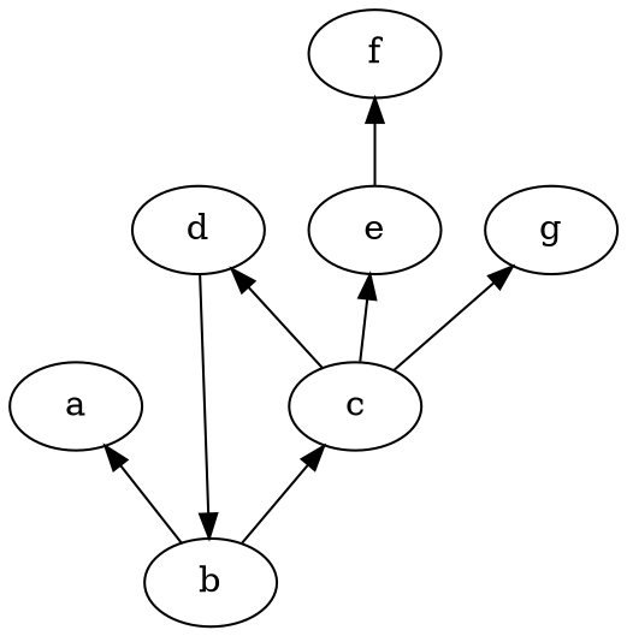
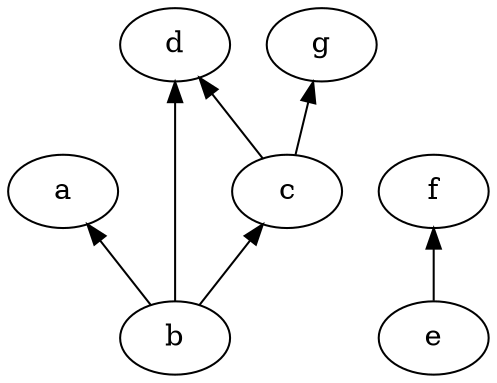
  digraph {
    rankdir=BT
    b
    a
    c
    d
    e
    g
    f
    b -> a
    b -> c
-   d -> b
+   b -> d
    c -> d
-   c -> e
    c -> g
    e -> f
  }
